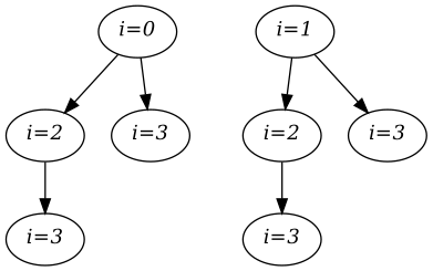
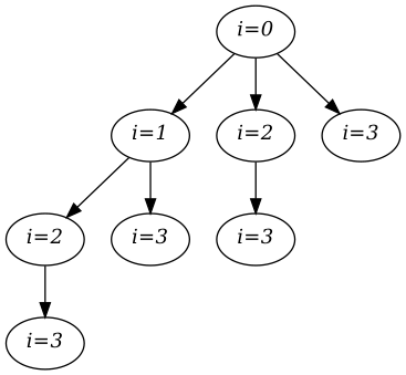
  digraph {
    n1 [label=<<i>i=0</i>>]
    n2 [label=<<i>i=1</i>>]
    n3 [label=<<i>i=2</i>>]
    n4 [label=<<i>i=3</i>>]
    n5 [label=<<i>i=2</i>>]
    n6 [label=<<i>i=3</i>>]
    n7 [label=<<i>i=3</i>>]
    n8 [label=<<i>i=3</i>>]
+   n1 -> n2
    n1 -> n3
    n1 -> n4
    n2 -> n5
    n2 -> n6
    n3 -> n7
    n5 -> n8
  }
